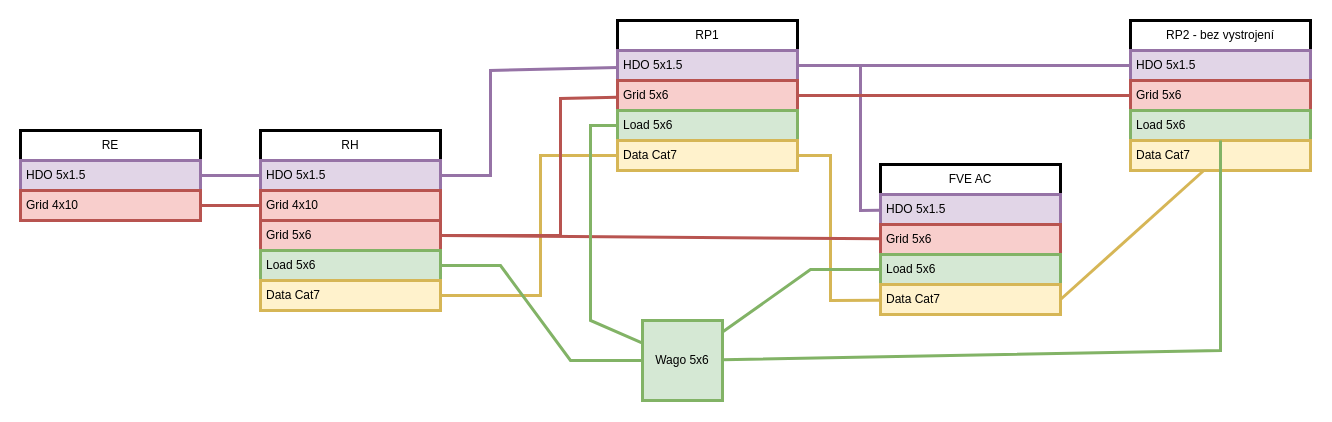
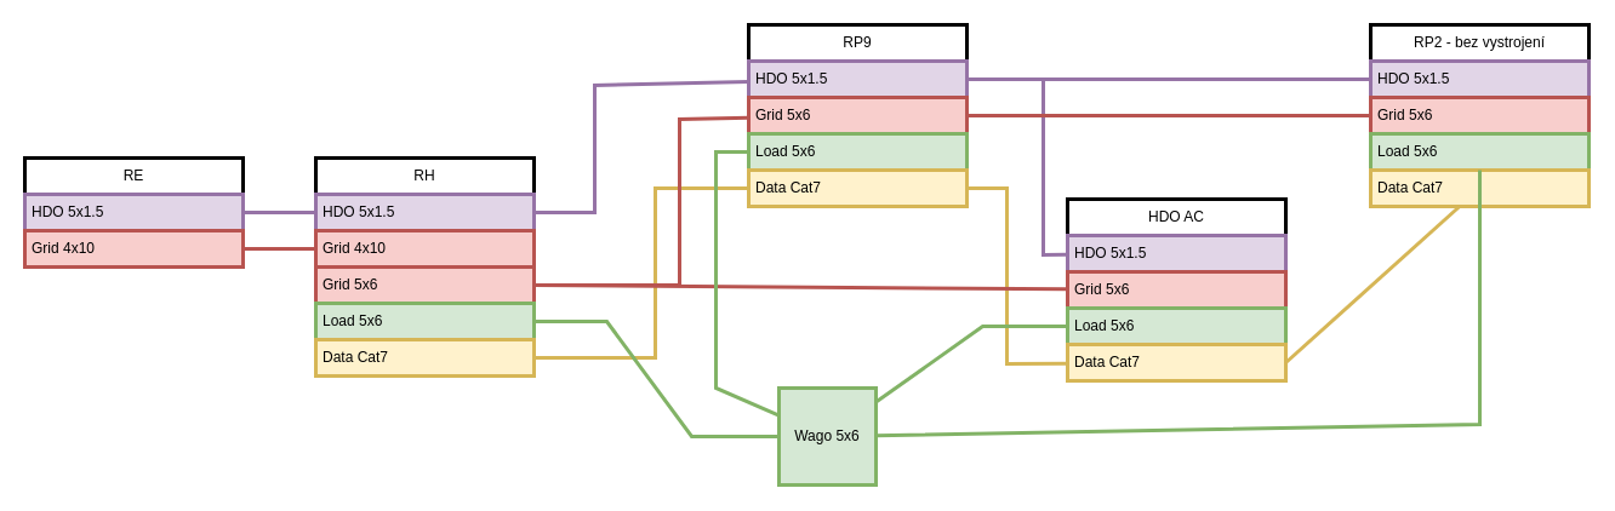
  <mxCell id="0" />
  <mxCell id="1" parent="0" />
  <mxCell id="2" value="RE" style="swimlane;fontStyle=0;childLayout=stackLayout;horizontal=1;startSize=30;horizontalStack=0;resizeParent=1;resizeParentMax=0;resizeLast=0;collapsible=1;marginBottom=0;whiteSpace=wrap;html=1;strokeWidth=3;" vertex="1" parent="1"><mxGeometry x="20" y="130" width="180" height="90" as="geometry" /></mxCell>
  <mxCell id="3" value="HDO 5x1.5" style="text;strokeColor=#9673a6;fillColor=#e1d5e7;align=left;verticalAlign=middle;spacingLeft=4;spacingRight=4;overflow=hidden;points=[[0,0.5],[1,0.5]];portConstraint=eastwest;rotatable=0;whiteSpace=wrap;html=1;strokeWidth=3;" vertex="1" parent="2"><mxGeometry y="30" width="180" height="30" as="geometry" /></mxCell>
  <mxCell id="4" value="Grid 4x10" style="text;strokeColor=#b85450;fillColor=#f8cecc;align=left;verticalAlign=middle;spacingLeft=4;spacingRight=4;overflow=hidden;points=[[0,0.5],[1,0.5]];portConstraint=eastwest;rotatable=0;whiteSpace=wrap;html=1;strokeWidth=3;" vertex="1" parent="2"><mxGeometry y="60" width="180" height="30" as="geometry" /></mxCell>
  <mxCell id="5" value="RH" style="swimlane;fontStyle=0;childLayout=stackLayout;horizontal=1;startSize=30;horizontalStack=0;resizeParent=1;resizeParentMax=0;resizeLast=0;collapsible=1;marginBottom=0;whiteSpace=wrap;html=1;strokeWidth=3;" vertex="1" parent="1"><mxGeometry x="260" y="130" width="180" height="180" as="geometry" /></mxCell>
  <mxCell id="6" value="HDO 5x1.5" style="text;strokeColor=#9673a6;fillColor=#e1d5e7;align=left;verticalAlign=middle;spacingLeft=4;spacingRight=4;overflow=hidden;points=[[0,0.5],[1,0.5]];portConstraint=eastwest;rotatable=0;whiteSpace=wrap;html=1;strokeWidth=3;" vertex="1" parent="5"><mxGeometry y="30" width="180" height="30" as="geometry" /></mxCell>
  <mxCell id="7" value="Grid 4x10" style="text;strokeColor=#b85450;fillColor=#f8cecc;align=left;verticalAlign=middle;spacingLeft=4;spacingRight=4;overflow=hidden;points=[[0,0.5],[1,0.5]];portConstraint=eastwest;rotatable=0;whiteSpace=wrap;html=1;strokeWidth=3;" vertex="1" parent="5"><mxGeometry y="60" width="180" height="30" as="geometry" /></mxCell>
  <mxCell id="8" value="Grid 5x6" style="text;strokeColor=#b85450;fillColor=#f8cecc;align=left;verticalAlign=middle;spacingLeft=4;spacingRight=4;overflow=hidden;points=[[0,0.5],[1,0.5]];portConstraint=eastwest;rotatable=0;whiteSpace=wrap;html=1;strokeWidth=3;" vertex="1" parent="5"><mxGeometry y="90" width="180" height="30" as="geometry" /></mxCell>
  <mxCell id="9" value="Load 5x6" style="text;strokeColor=#82b366;fillColor=#d5e8d4;align=left;verticalAlign=middle;spacingLeft=4;spacingRight=4;overflow=hidden;points=[[0,0.5],[1,0.5]];portConstraint=eastwest;rotatable=0;whiteSpace=wrap;html=1;strokeWidth=3;" vertex="1" parent="5"><mxGeometry y="120" width="180" height="30" as="geometry" /></mxCell>
  <mxCell id="10" value="Data Cat7" style="text;strokeColor=#d6b656;fillColor=#fff2cc;align=left;verticalAlign=middle;spacingLeft=4;spacingRight=4;overflow=hidden;points=[[0,0.5],[1,0.5]];portConstraint=eastwest;rotatable=0;whiteSpace=wrap;html=1;strokeWidth=3;" vertex="1" parent="5"><mxGeometry y="150" width="180" height="30" as="geometry" /></mxCell>
- <mxCell id="11" value="RP1" style="swimlane;fontStyle=0;childLayout=stackLayout;horizontal=1;startSize=30;horizontalStack=0;resizeParent=1;resizeParentMax=0;resizeLast=0;collapsible=1;marginBottom=0;whiteSpace=wrap;html=1;strokeWidth=3;" vertex="1" parent="1"><mxGeometry x="617" y="20" width="180" height="150" as="geometry" /></mxCell>
+ <mxCell id="11" value="RP9" style="swimlane;fontStyle=0;childLayout=stackLayout;horizontal=1;startSize=30;horizontalStack=0;resizeParent=1;resizeParentMax=0;resizeLast=0;collapsible=1;marginBottom=0;whiteSpace=wrap;html=1;strokeWidth=3;" vertex="1" parent="1"><mxGeometry x="617" y="20" width="180" height="150" as="geometry" /></mxCell>
  <mxCell id="12" value="HDO 5x1.5" style="text;strokeColor=#9673a6;fillColor=#e1d5e7;align=left;verticalAlign=middle;spacingLeft=4;spacingRight=4;overflow=hidden;points=[[0,0.5],[1,0.5]];portConstraint=eastwest;rotatable=0;whiteSpace=wrap;html=1;strokeWidth=3;" vertex="1" parent="11"><mxGeometry y="30" width="180" height="30" as="geometry" /></mxCell>
  <mxCell id="13" value="Grid 5x6" style="text;strokeColor=#b85450;fillColor=#f8cecc;align=left;verticalAlign=middle;spacingLeft=4;spacingRight=4;overflow=hidden;points=[[0,0.5],[1,0.5]];portConstraint=eastwest;rotatable=0;whiteSpace=wrap;html=1;strokeWidth=3;" vertex="1" parent="11"><mxGeometry y="60" width="180" height="30" as="geometry" /></mxCell>
  <mxCell id="14" value="Load 5x6" style="text;strokeColor=#82b366;fillColor=#d5e8d4;align=left;verticalAlign=middle;spacingLeft=4;spacingRight=4;overflow=hidden;points=[[0,0.5],[1,0.5]];portConstraint=eastwest;rotatable=0;whiteSpace=wrap;html=1;strokeWidth=3;" vertex="1" parent="11"><mxGeometry y="90" width="180" height="30" as="geometry" /></mxCell>
  <mxCell id="15" value="Data Cat7" style="text;strokeColor=#d6b656;fillColor=#fff2cc;align=left;verticalAlign=middle;spacingLeft=4;spacingRight=4;overflow=hidden;points=[[0,0.5],[1,0.5]];portConstraint=eastwest;rotatable=0;whiteSpace=wrap;html=1;strokeWidth=3;" vertex="1" parent="11"><mxGeometry y="120" width="180" height="30" as="geometry" /></mxCell>
- <mxCell id="16" value="FVE AC" style="swimlane;fontStyle=0;childLayout=stackLayout;horizontal=1;startSize=30;horizontalStack=0;resizeParent=1;resizeParentMax=0;resizeLast=0;collapsible=1;marginBottom=0;whiteSpace=wrap;html=1;strokeWidth=3;" vertex="1" parent="1"><mxGeometry x="880" y="164" width="180" height="150" as="geometry" /></mxCell>
+ <mxCell id="16" value="HDO AC" style="swimlane;fontStyle=0;childLayout=stackLayout;horizontal=1;startSize=30;horizontalStack=0;resizeParent=1;resizeParentMax=0;resizeLast=0;collapsible=1;marginBottom=0;whiteSpace=wrap;html=1;strokeWidth=3;" vertex="1" parent="1"><mxGeometry x="880" y="164" width="180" height="150" as="geometry" /></mxCell>
  <mxCell id="17" value="HDO 5x1.5" style="text;strokeColor=#9673a6;fillColor=#e1d5e7;align=left;verticalAlign=middle;spacingLeft=4;spacingRight=4;overflow=hidden;points=[[0,0.5],[1,0.5]];portConstraint=eastwest;rotatable=0;whiteSpace=wrap;html=1;strokeWidth=3;" vertex="1" parent="16"><mxGeometry y="30" width="180" height="30" as="geometry" /></mxCell>
  <mxCell id="18" value="Grid 5x6" style="text;strokeColor=#b85450;fillColor=#f8cecc;align=left;verticalAlign=middle;spacingLeft=4;spacingRight=4;overflow=hidden;points=[[0,0.5],[1,0.5]];portConstraint=eastwest;rotatable=0;whiteSpace=wrap;html=1;strokeWidth=3;" vertex="1" parent="16"><mxGeometry y="60" width="180" height="30" as="geometry" /></mxCell>
  <mxCell id="19" value="Load 5x6" style="text;strokeColor=#82b366;fillColor=#d5e8d4;align=left;verticalAlign=middle;spacingLeft=4;spacingRight=4;overflow=hidden;points=[[0,0.5],[1,0.5]];portConstraint=eastwest;rotatable=0;whiteSpace=wrap;html=1;strokeWidth=3;" vertex="1" parent="16"><mxGeometry y="90" width="180" height="30" as="geometry" /></mxCell>
  <mxCell id="20" value="Data Cat7" style="text;strokeColor=#d6b656;fillColor=#fff2cc;align=left;verticalAlign=middle;spacingLeft=4;spacingRight=4;overflow=hidden;points=[[0,0.5],[1,0.5]];portConstraint=eastwest;rotatable=0;whiteSpace=wrap;html=1;strokeWidth=3;" vertex="1" parent="16"><mxGeometry y="120" width="180" height="30" as="geometry" /></mxCell>
  <mxCell id="21" value="" style="endArrow=none;html=1;rounded=0;fillColor=#e1d5e7;strokeColor=#9673a6;strokeWidth=3;" edge="1" parent="1" source="3" target="6"><mxGeometry width="50" height="50" relative="1" as="geometry"><mxPoint x="310" y="185" as="sourcePoint" /><mxPoint x="470" y="185" as="targetPoint" /></mxGeometry></mxCell>
  <mxCell id="22" value="" style="endArrow=none;html=1;rounded=0;fillColor=#e1d5e7;strokeColor=#9673a6;strokeWidth=3;" edge="1" parent="1" source="6" target="12"><mxGeometry width="50" height="50" relative="1" as="geometry"><mxPoint x="580" y="232" as="sourcePoint" /><mxPoint x="730" y="180" as="targetPoint" /><Array as="points"><mxPoint x="490" y="175" /><mxPoint x="490" y="70" /></Array></mxGeometry></mxCell>
  <mxCell id="23" value="" style="endArrow=none;html=1;rounded=0;fillColor=#e1d5e7;strokeColor=#9673a6;strokeWidth=3;" edge="1" parent="1" source="12" target="17"><mxGeometry width="50" height="50" relative="1" as="geometry"><mxPoint x="870" y="110" as="sourcePoint" /><mxPoint x="1010" y="110" as="targetPoint" /><Array as="points"><mxPoint x="860" y="65" /><mxPoint x="860" y="210" /></Array></mxGeometry></mxCell>
  <mxCell id="24" value="RP2 - bez vystrojení" style="swimlane;fontStyle=0;childLayout=stackLayout;horizontal=1;startSize=30;horizontalStack=0;resizeParent=1;resizeParentMax=0;resizeLast=0;collapsible=1;marginBottom=0;whiteSpace=wrap;html=1;strokeWidth=3;" vertex="1" parent="1"><mxGeometry x="1130" y="20" width="180" height="150" as="geometry" /></mxCell>
  <mxCell id="25" value="HDO 5x1.5" style="text;strokeColor=#9673a6;fillColor=#e1d5e7;align=left;verticalAlign=middle;spacingLeft=4;spacingRight=4;overflow=hidden;points=[[0,0.5],[1,0.5]];portConstraint=eastwest;rotatable=0;whiteSpace=wrap;html=1;strokeWidth=3;" vertex="1" parent="24"><mxGeometry y="30" width="180" height="30" as="geometry" /></mxCell>
  <mxCell id="26" value="Grid 5x6" style="text;strokeColor=#b85450;fillColor=#f8cecc;align=left;verticalAlign=middle;spacingLeft=4;spacingRight=4;overflow=hidden;points=[[0,0.5],[1,0.5]];portConstraint=eastwest;rotatable=0;whiteSpace=wrap;html=1;strokeWidth=3;" vertex="1" parent="24"><mxGeometry y="60" width="180" height="30" as="geometry" /></mxCell>
  <mxCell id="27" value="Load 5x6" style="text;strokeColor=#82b366;fillColor=#d5e8d4;align=left;verticalAlign=middle;spacingLeft=4;spacingRight=4;overflow=hidden;points=[[0,0.5],[1,0.5]];portConstraint=eastwest;rotatable=0;whiteSpace=wrap;html=1;strokeWidth=3;" vertex="1" parent="24"><mxGeometry y="90" width="180" height="30" as="geometry" /></mxCell>
  <mxCell id="28" value="Data Cat7" style="text;strokeColor=#d6b656;fillColor=#fff2cc;align=left;verticalAlign=middle;spacingLeft=4;spacingRight=4;overflow=hidden;points=[[0,0.5],[1,0.5]];portConstraint=eastwest;rotatable=0;whiteSpace=wrap;html=1;strokeWidth=3;" vertex="1" parent="24"><mxGeometry y="120" width="180" height="30" as="geometry" /></mxCell>
  <mxCell id="29" value="" style="endArrow=none;html=1;rounded=0;fillColor=#e1d5e7;strokeColor=#9673a6;exitX=1;exitY=0.5;exitDx=0;exitDy=0;entryX=0;entryY=0.5;entryDx=0;entryDy=0;strokeWidth=3;" edge="1" parent="1" source="12" target="25"><mxGeometry width="50" height="50" relative="1" as="geometry"><mxPoint x="960" y="60" as="sourcePoint" /><mxPoint x="1010" y="10" as="targetPoint" /></mxGeometry></mxCell>
  <mxCell id="30" value="Data" parent="0" />
  <mxCell id="31" value="" style="endArrow=none;html=1;rounded=0;fillColor=#fff2cc;strokeColor=#d6b656;strokeWidth=3;entryX=0;entryY=0.5;entryDx=0;entryDy=0;" edge="1" parent="30" source="10" target="15"><mxGeometry width="50" height="50" relative="1" as="geometry"><mxPoint x="416" y="290" as="sourcePoint" /><mxPoint x="677" y="359" as="targetPoint" /><Array as="points"><mxPoint x="540" y="295" /><mxPoint x="540" y="155" /></Array></mxGeometry></mxCell>
  <mxCell id="32" value="" style="endArrow=none;html=1;rounded=0;fillColor=#fff2cc;strokeColor=#d6b656;strokeWidth=3;exitX=1;exitY=0.5;exitDx=0;exitDy=0;" edge="1" parent="30" source="15" target="20"><mxGeometry width="50" height="50" relative="1" as="geometry"><mxPoint x="398" y="290" as="sourcePoint" /><mxPoint x="679" y="180" as="targetPoint" /><Array as="points"><mxPoint x="830" y="155" /><mxPoint x="830" y="300" /></Array></mxGeometry></mxCell>
  <mxCell id="33" value="" style="endArrow=none;html=1;rounded=0;exitX=1;exitY=0.5;exitDx=0;exitDy=0;fillColor=#fff2cc;strokeColor=#d6b656;strokeWidth=3;" edge="1" parent="30" source="20" target="28"><mxGeometry width="50" height="50" relative="1" as="geometry"><mxPoint x="750" y="290" as="sourcePoint" /><mxPoint x="1110" y="155" as="targetPoint" /></mxGeometry></mxCell>
  <mxCell id="34" value="Grid" parent="0" />
  <mxCell id="35" value="" style="endArrow=none;html=1;rounded=0;exitX=1;exitY=0.5;exitDx=0;exitDy=0;fillColor=#f8cecc;strokeColor=#b85450;strokeWidth=3;" edge="1" parent="34" source="8" target="18"><mxGeometry width="50" height="50" relative="1" as="geometry"><mxPoint x="630" y="280" as="sourcePoint" /><mxPoint x="680" y="230" as="targetPoint" /></mxGeometry></mxCell>
  <mxCell id="36" value="" style="endArrow=none;html=1;rounded=0;fillColor=#f8cecc;strokeColor=#b85450;strokeWidth=3;" edge="1" parent="34" source="8" target="13"><mxGeometry width="50" height="50" relative="1" as="geometry"><mxPoint x="620" y="215" as="sourcePoint" /><mxPoint x="750" y="215" as="targetPoint" /><Array as="points"><mxPoint x="560" y="235" /><mxPoint x="560" y="98" /></Array></mxGeometry></mxCell>
  <mxCell id="37" value="" style="endArrow=none;html=1;rounded=0;fillColor=#f8cecc;strokeColor=#b85450;strokeWidth=3;" edge="1" parent="34" source="13" target="26"><mxGeometry width="50" height="50" relative="1" as="geometry"><mxPoint x="690" y="0" as="sourcePoint" /><mxPoint x="1130" y="3" as="targetPoint" /></mxGeometry></mxCell>
  <mxCell id="38" value="" style="endArrow=none;html=1;rounded=0;fillColor=#f8cecc;strokeColor=#b85450;strokeWidth=3;" edge="1" parent="34" source="4" target="7"><mxGeometry width="50" height="50" relative="1" as="geometry"><mxPoint x="630" y="380" as="sourcePoint" /><mxPoint x="680" y="330" as="targetPoint" /></mxGeometry></mxCell>
  <mxCell id="39" value="Load" parent="0" />
  <mxCell id="40" value="" style="endArrow=none;html=1;rounded=0;fillColor=#d5e8d4;strokeColor=#82b366;strokeWidth=3;" edge="1" parent="39" source="9" target="44"><mxGeometry width="50" height="50" relative="1" as="geometry"><mxPoint x="450" y="245" as="sourcePoint" /><mxPoint x="920" y="248" as="targetPoint" /><Array as="points"><mxPoint x="500" y="265" /><mxPoint x="570" y="360" /></Array></mxGeometry></mxCell>
  <mxCell id="41" value="" style="endArrow=none;html=1;rounded=0;fillColor=#d5e8d4;strokeColor=#82b366;strokeWidth=3;entryX=0;entryY=0.5;entryDx=0;entryDy=0;" edge="1" parent="39" source="44" target="14"><mxGeometry width="50" height="50" relative="1" as="geometry"><mxPoint x="730" y="297" as="sourcePoint" /><mxPoint x="920" y="285" as="targetPoint" /><Array as="points"><mxPoint x="590" y="320" /><mxPoint x="590" y="125" /></Array></mxGeometry></mxCell>
  <mxCell id="42" value="" style="endArrow=none;html=1;rounded=0;fillColor=#d5e8d4;strokeColor=#82b366;strokeWidth=3;" edge="1" parent="39" source="44" target="19"><mxGeometry width="50" height="50" relative="1" as="geometry"><mxPoint x="760" y="315" as="sourcePoint" /><mxPoint x="960" y="330" as="targetPoint" /><Array as="points"><mxPoint x="810" y="269" /></Array></mxGeometry></mxCell>
  <mxCell id="43" value="" style="endArrow=none;html=1;rounded=0;fillColor=#d5e8d4;strokeColor=#82b366;strokeWidth=3;" edge="1" parent="39" source="44" target="27"><mxGeometry width="50" height="50" relative="1" as="geometry"><mxPoint x="750" y="357" as="sourcePoint" /><mxPoint x="935" y="294" as="targetPoint" /><Array as="points"><mxPoint x="1220" y="350" /></Array></mxGeometry></mxCell>
  <mxCell id="44" value="Wago 5x6" style="whiteSpace=wrap;html=1;aspect=fixed;fillColor=#d5e8d4;strokeColor=#82b366;strokeWidth=3;" vertex="1" parent="39"><mxGeometry x="642" y="320" width="80" height="80" as="geometry" /></mxCell>
